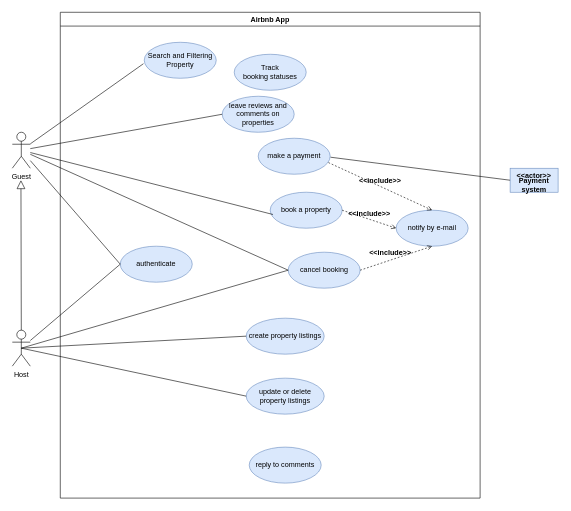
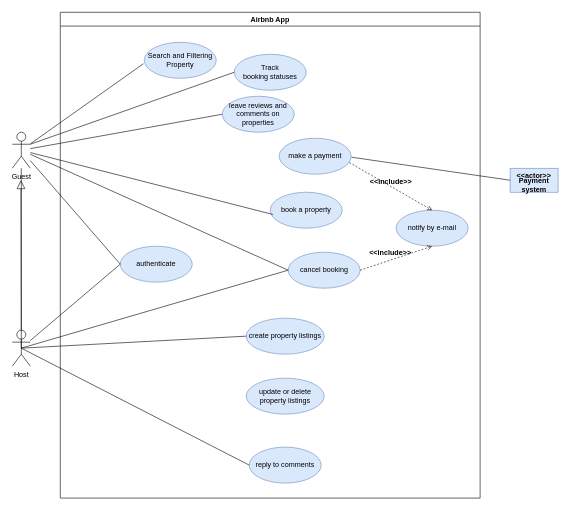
  <mxCell id="0" />
  <mxCell id="1" parent="0" />
  <mxCell id="2" value="Guest" style="shape=umlActor;verticalLabelPosition=bottom;verticalAlign=top;html=1;outlineConnect=0;" vertex="1" parent="1"><mxGeometry x="20" width="30" height="60" as="geometry" y="220" /></mxCell>
  <mxCell id="3" value="Host" style="shape=umlActor;verticalLabelPosition=bottom;verticalAlign=top;html=1;outlineConnect=0;" vertex="1" parent="1"><mxGeometry x="20" y="550" width="30" height="60" as="geometry" /></mxCell>
  <mxCell id="4" value="Airbnb App" style="swimlane;whiteSpace=wrap;html=1;" vertex="1" parent="1"><mxGeometry x="100" y="20" width="700" height="810" as="geometry"><mxRectangle x="160" y="-200" width="100" height="30" as="alternateBounds" /></mxGeometry></mxCell>
  <mxCell id="5" value="&lt;span style=&quot;font-weight: normal;&quot;&gt;authenticate&lt;/span&gt;" style="shape=ellipse;html=1;strokeWidth=1;fontStyle=1;whiteSpace=wrap;align=center;perimeter=ellipsePerimeter;fillColor=#dae8fc;strokeColor=#6c8ebf;" vertex="1" parent="4"><mxGeometry x="100" y="390" width="120" height="60" as="geometry" /></mxCell>
  <mxCell id="6" value="&lt;span style=&quot;font-weight: normal;&quot;&gt;create property listings&lt;/span&gt;" style="shape=ellipse;html=1;strokeWidth=1;fontStyle=1;whiteSpace=wrap;align=center;perimeter=ellipsePerimeter;strokeColor=#6c8ebf;verticalAlign=middle;fontFamily=Helvetica;fontSize=12;fontColor=default;fillColor=#dae8fc;" vertex="1" parent="4"><mxGeometry x="310" y="510" width="130" height="60" as="geometry" /></mxCell>
  <mxCell id="7" value="&lt;div style=&quot;&quot;&gt;&lt;span style=&quot;font-weight: normal; background-color: initial;&quot;&gt;update or delete property listings&lt;/span&gt;&lt;/div&gt;" style="shape=ellipse;html=1;strokeWidth=1;fontStyle=1;whiteSpace=wrap;align=center;perimeter=ellipsePerimeter;strokeColor=#6c8ebf;verticalAlign=middle;fontFamily=Helvetica;fontSize=12;fontColor=default;fillColor=#dae8fc;" vertex="1" parent="4"><mxGeometry x="310" y="610" width="130" height="60" as="geometry" /></mxCell>
  <mxCell id="8" value="&lt;span style=&quot;font-weight: 400;&quot;&gt;Search and Filtering Property&lt;/span&gt;" style="shape=ellipse;html=1;strokeWidth=1;fontStyle=1;whiteSpace=wrap;align=center;perimeter=ellipsePerimeter;fillColor=#dae8fc;strokeColor=#6c8ebf;" vertex="1" parent="4"><mxGeometry x="140" y="50" width="120" height="60" as="geometry" /></mxCell>
  <mxCell id="9" value="&lt;span style=&quot;font-weight: 400;&quot;&gt;book a property&lt;/span&gt;" style="shape=ellipse;html=1;strokeWidth=1;fontStyle=1;whiteSpace=wrap;align=center;perimeter=ellipsePerimeter;fillColor=#dae8fc;strokeColor=#6c8ebf;" vertex="1" parent="4"><mxGeometry x="350" y="300" width="120" height="60" as="geometry" /></mxCell>
  <mxCell id="10" value="&lt;span style=&quot;font-weight: 400;&quot;&gt;cancel booking&lt;/span&gt;" style="shape=ellipse;html=1;strokeWidth=1;fontStyle=1;whiteSpace=wrap;align=center;perimeter=ellipsePerimeter;fillColor=#dae8fc;strokeColor=#6c8ebf;" vertex="1" parent="4"><mxGeometry x="380" y="400" width="120" height="60" as="geometry" /></mxCell>
- <mxCell id="11" value="&lt;span style=&quot;font-weight: 400;&quot;&gt;make a payment&lt;/span&gt;" style="shape=ellipse;html=1;strokeWidth=1;fontStyle=1;whiteSpace=wrap;align=center;perimeter=ellipsePerimeter;fillColor=#dae8fc;strokeColor=#6c8ebf;" vertex="1" parent="4"><mxGeometry x="330" y="210" width="120" height="60" as="geometry" /></mxCell>
+ <mxCell id="11" value="&lt;span style=&quot;font-weight: 400;&quot;&gt;make a payment&lt;/span&gt;" style="shape=ellipse;html=1;strokeWidth=1;fontStyle=1;whiteSpace=wrap;align=center;perimeter=ellipsePerimeter;fillColor=#dae8fc;strokeColor=#6c8ebf;" vertex="1" parent="4"><mxGeometry x="365" y="210" width="120" height="60" as="geometry" /></mxCell>
  <mxCell id="12" value="&lt;span style=&quot;font-weight: 400;&quot;&gt;Track booking&amp;nbsp;statuses&lt;/span&gt;" style="shape=ellipse;html=1;strokeWidth=1;fontStyle=1;whiteSpace=wrap;align=center;perimeter=ellipsePerimeter;fillColor=#dae8fc;strokeColor=#6c8ebf;" vertex="1" parent="4"><mxGeometry x="290" y="70" width="120" height="60" as="geometry" /></mxCell>
  <mxCell id="13" value="&lt;span style=&quot;font-weight: 400;&quot;&gt;leave reviews and comments on properties&lt;/span&gt;" style="shape=ellipse;html=1;strokeWidth=1;fontStyle=1;whiteSpace=wrap;align=center;perimeter=ellipsePerimeter;fillColor=#dae8fc;strokeColor=#6c8ebf;" vertex="1" parent="4"><mxGeometry x="270" y="140" width="120" height="60" as="geometry" /></mxCell>
  <mxCell id="14" value="&lt;span style=&quot;font-weight: 400;&quot;&gt;reply to comments&lt;/span&gt;" style="shape=ellipse;html=1;strokeWidth=1;fontStyle=1;whiteSpace=wrap;align=center;perimeter=ellipsePerimeter;fillColor=#dae8fc;strokeColor=#6c8ebf;" vertex="1" parent="4"><mxGeometry x="315" y="725" width="120" height="60" as="geometry" /></mxCell>
  <mxCell id="15" value="&lt;span style=&quot;font-weight: 400;&quot;&gt;notify by e-mail&lt;/span&gt;" style="shape=ellipse;html=1;strokeWidth=1;fontStyle=1;whiteSpace=wrap;align=center;perimeter=ellipsePerimeter;fillColor=#dae8fc;strokeColor=#6c8ebf;" vertex="1" parent="4"><mxGeometry x="560" y="330" width="120" height="60" as="geometry" /></mxCell>
  <mxCell id="16" value="&amp;lt;&amp;lt;include&amp;gt;&amp;gt;" style="edgeStyle=none;html=1;endArrow=open;verticalAlign=bottom;dashed=1;labelBackgroundColor=none;rounded=0;fontFamily=Helvetica;fontSize=12;fontColor=default;fontStyle=1;exitX=0.976;exitY=0.677;exitDx=0;exitDy=0;exitPerimeter=0;entryX=0.5;entryY=0;entryDx=0;entryDy=0;" edge="1" parent="4" source="11" target="15"><mxGeometry width="160" relative="1" as="geometry"><mxPoint x="440" y="390" as="sourcePoint" /><mxPoint x="600" y="390" as="targetPoint" /></mxGeometry></mxCell>
- <mxCell id="17" value="&amp;lt;&amp;lt;include&amp;gt;&amp;gt;" style="edgeStyle=none;html=1;endArrow=open;verticalAlign=bottom;dashed=1;labelBackgroundColor=none;rounded=0;fontFamily=Helvetica;fontSize=12;fontColor=default;fontStyle=1;exitX=1;exitY=0.5;exitDx=0;exitDy=0;entryX=0;entryY=0.5;entryDx=0;entryDy=0;" edge="1" parent="4" source="9" target="15"><mxGeometry width="160" relative="1" as="geometry"><mxPoint x="440" y="390" as="sourcePoint" /><mxPoint x="600" y="390" as="targetPoint" /></mxGeometry></mxCell>
  <mxCell id="18" value="&amp;lt;&amp;lt;include&amp;gt;&amp;gt;" style="edgeStyle=none;html=1;endArrow=open;verticalAlign=bottom;dashed=1;labelBackgroundColor=none;rounded=0;fontFamily=Helvetica;fontSize=12;fontColor=default;fontStyle=1;entryX=0.5;entryY=1;entryDx=0;entryDy=0;" edge="1" parent="4" target="15"><mxGeometry x="-0.15" y="3" width="160" relative="1" as="geometry"><mxPoint x="500" y="430" as="sourcePoint" /><mxPoint x="657" y="429.29" as="targetPoint" /><mxPoint as="offset" /></mxGeometry></mxCell>
  <mxCell id="19" value="" style="fontStyle=1;align=center;verticalAlign=middle;childLayout=stackLayout;horizontal=1;horizontalStack=0;resizeParent=1;resizeParentMax=0;resizeLast=0;marginBottom=0;strokeColor=#6c8ebf;strokeWidth=1;fontFamily=Helvetica;fontSize=12;fontColor=default;fillColor=#dae8fc;" vertex="1" parent="1"><mxGeometry x="850" y="280" width="80" height="40" as="geometry" /></mxCell>
  <mxCell id="20" value="&amp;lt;&amp;lt;actor&amp;gt;&amp;gt;" style="html=1;align=center;spacing=0;verticalAlign=middle;strokeColor=none;fillColor=none;whiteSpace=wrap;spacingTop=3;strokeWidth=1;fontFamily=Helvetica;fontSize=12;fontColor=default;fontStyle=1;" vertex="1" parent="19"><mxGeometry width="80" height="20" as="geometry" /></mxCell>
  <mxCell id="21" value="Payment system" style="html=1;align=center;spacing=0;verticalAlign=middle;strokeColor=none;fillColor=none;whiteSpace=wrap;spacingBottom=4;fontStyle=1;strokeWidth=1;fontFamily=Helvetica;fontSize=12;fontColor=default;" vertex="1" parent="19"><mxGeometry y="20" width="80" height="20" as="geometry" /></mxCell>
  <mxCell id="22" value="" style="edgeStyle=none;html=1;endArrow=none;verticalAlign=bottom;rounded=0;fontFamily=Helvetica;fontSize=12;fontColor=default;fontStyle=1;entryX=0;entryY=0.5;entryDx=0;entryDy=0;" edge="1" parent="1" source="2" target="5"><mxGeometry width="160" relative="1" as="geometry"><mxPoint x="60" y="270" as="sourcePoint" /><mxPoint x="220" y="270" as="targetPoint" /></mxGeometry></mxCell>
  <mxCell id="23" value="" style="edgeStyle=none;html=1;endArrow=none;verticalAlign=bottom;rounded=0;fontFamily=Helvetica;fontSize=12;fontColor=default;fontStyle=1;entryX=-0.011;entryY=0.595;entryDx=0;entryDy=0;entryPerimeter=0;" edge="1" parent="1" source="2" target="8"><mxGeometry width="160" relative="1" as="geometry"><mxPoint x="50" y="300" as="sourcePoint" /><mxPoint x="200" y="100" as="targetPoint" /></mxGeometry></mxCell>
  <mxCell id="24" value="" style="edgeStyle=none;html=1;endArrow=none;verticalAlign=bottom;rounded=0;fontFamily=Helvetica;fontSize=12;fontColor=default;fontStyle=1;entryX=0.039;entryY=0.619;entryDx=0;entryDy=0;entryPerimeter=0;" edge="1" parent="1" source="2" target="9"><mxGeometry width="160" relative="1" as="geometry"><mxPoint x="60" y="310" as="sourcePoint" /><mxPoint x="210" y="110" as="targetPoint" /></mxGeometry></mxCell>
  <mxCell id="25" value="" style="edgeStyle=none;html=1;endArrow=none;verticalAlign=bottom;rounded=0;fontFamily=Helvetica;fontSize=12;fontColor=default;fontStyle=1;exitX=1.005;exitY=0.527;exitDx=0;exitDy=0;exitPerimeter=0;entryX=0;entryY=0;entryDx=0;entryDy=0;" edge="1" parent="1" source="11" target="21"><mxGeometry width="160" relative="1" as="geometry"><mxPoint x="460" y="339.66" as="sourcePoint" /><mxPoint x="620" y="339.66" as="targetPoint" /></mxGeometry></mxCell>
  <mxCell id="26" value="" style="edgeStyle=none;html=1;endArrow=none;verticalAlign=bottom;rounded=0;fontFamily=Helvetica;fontSize=12;fontColor=default;fontStyle=1;entryX=0;entryY=0.5;entryDx=0;entryDy=0;" edge="1" parent="1" source="2" target="13"><mxGeometry width="160" relative="1" as="geometry"><mxPoint x="280" y="420" as="sourcePoint" /><mxPoint x="440" y="420" as="targetPoint" /></mxGeometry></mxCell>
  <mxCell id="27" value="" style="edgeStyle=none;html=1;endArrow=none;verticalAlign=bottom;rounded=0;fontFamily=Helvetica;fontSize=12;fontColor=default;fontStyle=1;entryX=0;entryY=0.5;entryDx=0;entryDy=0;" edge="1" parent="1" source="2" target="10"><mxGeometry width="160" relative="1" as="geometry"><mxPoint x="50" y="326" as="sourcePoint" /><mxPoint x="335" y="430" as="targetPoint" /></mxGeometry></mxCell>
  <mxCell id="28" value="" style="edgeStyle=none;html=1;endArrow=none;verticalAlign=bottom;rounded=0;fontFamily=Helvetica;fontSize=12;fontColor=default;fontStyle=1;entryX=0;entryY=0.5;entryDx=0;entryDy=0;exitX=0.5;exitY=0.5;exitDx=0;exitDy=0;exitPerimeter=0;" edge="1" parent="1" source="3" target="10"><mxGeometry width="160" relative="1" as="geometry"><mxPoint x="60" y="336" as="sourcePoint" /><mxPoint x="345" y="440" as="targetPoint" /></mxGeometry></mxCell>
  <mxCell id="29" value="" style="edgeStyle=none;html=1;endArrow=none;verticalAlign=bottom;rounded=0;fontFamily=Helvetica;fontSize=12;fontColor=default;fontStyle=1;exitX=0.5;exitY=0.5;exitDx=0;exitDy=0;exitPerimeter=0;entryX=0;entryY=0.5;entryDx=0;entryDy=0;" edge="1" parent="1" source="3" target="6"><mxGeometry width="160" relative="1" as="geometry"><mxPoint x="220" y="550" as="sourcePoint" /><mxPoint x="380" y="550" as="targetPoint" /></mxGeometry></mxCell>
- <mxCell id="30" value="" style="edgeStyle=none;html=1;endArrow=none;verticalAlign=bottom;rounded=0;fontFamily=Helvetica;fontSize=12;fontColor=default;fontStyle=1;exitX=0.5;exitY=0.5;exitDx=0;exitDy=0;exitPerimeter=0;entryX=0;entryY=0.5;entryDx=0;entryDy=0;" edge="1" parent="1" source="3" target="7"><mxGeometry width="160" relative="1" as="geometry"><mxPoint x="55" y="620" as="sourcePoint" /><mxPoint x="459" y="629" as="targetPoint" /></mxGeometry></mxCell>
+ <mxCell id="30" value="" style="edgeStyle=none;html=1;endArrow=none;verticalAlign=bottom;rounded=0;fontFamily=Helvetica;fontSize=12;fontColor=default;fontStyle=1;exitX=0.5;exitY=0.5;exitDx=0;exitDy=0;exitPerimeter=0;" edge="1" parent="1" source="3" target="2"><mxGeometry width="160" relative="1" as="geometry"><mxPoint x="55" y="620" as="sourcePoint" /><mxPoint x="459" y="629" as="targetPoint" /></mxGeometry></mxCell>
+ <mxCell id="31" value="" style="edgeStyle=none;html=1;endArrow=none;verticalAlign=bottom;rounded=0;fontFamily=Helvetica;fontSize=12;fontColor=default;fontStyle=1;exitX=0.5;exitY=0.5;exitDx=0;exitDy=0;exitPerimeter=0;entryX=0;entryY=0.5;entryDx=0;entryDy=0;" edge="1" parent="1" source="3" target="14"><mxGeometry width="160" relative="1" as="geometry"><mxPoint x="65" y="630" as="sourcePoint" /><mxPoint x="469" y="639" as="targetPoint" /></mxGeometry></mxCell>
+ <mxCell id="32" value="" style="edgeStyle=none;html=1;endArrow=none;verticalAlign=bottom;rounded=0;fontFamily=Helvetica;fontSize=12;fontColor=default;fontStyle=1;entryX=0;entryY=0.5;entryDx=0;entryDy=0;exitX=1;exitY=0.333;exitDx=0;exitDy=0;exitPerimeter=0;" edge="1" parent="1" source="2" target="12"><mxGeometry width="160" relative="1" as="geometry"><mxPoint x="40" y="310" as="sourcePoint" /><mxPoint x="200" y="310" as="targetPoint" /></mxGeometry></mxCell>
  <mxCell id="33" value="" style="edgeStyle=none;html=1;endArrow=block;endFill=0;endSize=12;verticalAlign=bottom;rounded=0;fontFamily=Helvetica;fontSize=12;fontColor=default;fontStyle=1;exitX=0.5;exitY=0;exitDx=0;exitDy=0;exitPerimeter=0;" edge="1" parent="1" source="3"><mxGeometry width="160" relative="1" as="geometry"><mxPoint x="34" y="540" as="sourcePoint" /><mxPoint x="34.41" y="300" as="targetPoint" /></mxGeometry></mxCell>
  <mxCell id="34" value="" style="edgeStyle=none;html=1;endArrow=none;verticalAlign=bottom;rounded=0;fontFamily=Helvetica;fontSize=12;fontColor=default;fontStyle=1;entryX=0;entryY=0.5;entryDx=0;entryDy=0;" edge="1" parent="1" source="3" target="5"><mxGeometry width="160" relative="1" as="geometry"><mxPoint x="45" y="590" as="sourcePoint" /><mxPoint x="600" y="460" as="targetPoint" /></mxGeometry></mxCell>
